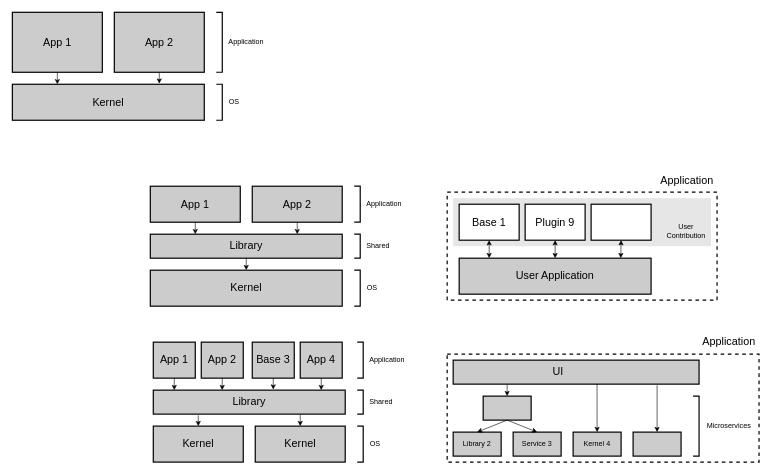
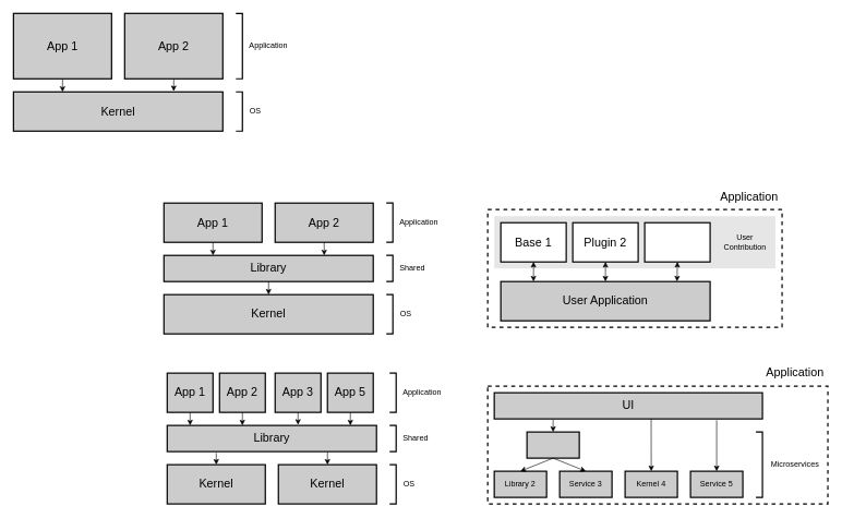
  <mxCell id="0" />
  <mxCell id="1" parent="0" />
  <mxCell id="2" value="" style="rounded=0;whiteSpace=wrap;html=1;strokeWidth=2;fillColor=none;dashed=1;" vertex="1" parent="1"><mxGeometry x="745" y="320" width="450" height="180" as="geometry" /></mxCell>
  <mxCell id="3" value="" style="rounded=0;whiteSpace=wrap;html=1;strokeWidth=1;fillColor=#E6E6E6;strokeColor=none;" vertex="1" parent="1"><mxGeometry x="755" y="330" width="430" height="80" as="geometry" /></mxCell>
  <mxCell id="4" value="" style="rounded=0;whiteSpace=wrap;html=1;fillColor=#CCCCCC;strokeWidth=2;" parent="1" vertex="1"><mxGeometry x="20" y="20" width="150" height="100" as="geometry" /></mxCell>
  <mxCell id="5" value="" style="strokeWidth=2;html=1;shape=mxgraph.flowchart.annotation_1;align=left;pointerEvents=1;fillColor=#CCCCCC;rotation=-180;" parent="1" vertex="1"><mxGeometry x="360" y="20" width="10" height="100" as="geometry" /></mxCell>
  <mxCell id="6" value="Application" style="text;html=1;strokeColor=none;fillColor=none;align=center;verticalAlign=middle;whiteSpace=wrap;rounded=0;" parent="1" vertex="1"><mxGeometry x="370" y="60" width="80" height="20" as="geometry" /></mxCell>
  <mxCell id="7" value="&lt;font style=&quot;font-size: 18px&quot;&gt;App 1&lt;/font&gt;" style="text;html=1;strokeColor=none;fillColor=none;align=center;verticalAlign=middle;whiteSpace=wrap;rounded=0;" vertex="1" parent="1"><mxGeometry x="55" y="60" width="80" height="20" as="geometry" /></mxCell>
  <mxCell id="8" value="" style="rounded=0;whiteSpace=wrap;html=1;fillColor=#CCCCCC;strokeWidth=2;" vertex="1" parent="1"><mxGeometry x="190" y="20" width="150" height="100" as="geometry" /></mxCell>
  <mxCell id="9" value="&lt;font style=&quot;font-size: 18px&quot;&gt;App 2&lt;/font&gt;" style="text;html=1;strokeColor=none;fillColor=none;align=center;verticalAlign=middle;whiteSpace=wrap;rounded=0;" vertex="1" parent="1"><mxGeometry x="225" y="60" width="80" height="20" as="geometry" /></mxCell>
  <mxCell id="10" value="" style="rounded=0;whiteSpace=wrap;html=1;strokeWidth=2;fillColor=#CCCCCC;" vertex="1" parent="1"><mxGeometry x="20" y="140" width="320" height="60" as="geometry" /></mxCell>
  <mxCell id="11" value="" style="strokeWidth=2;html=1;shape=mxgraph.flowchart.annotation_1;align=left;pointerEvents=1;fillColor=#CCCCCC;rotation=-180;" vertex="1" parent="1"><mxGeometry x="360" y="140" width="10" height="60" as="geometry" /></mxCell>
  <mxCell id="12" value="&lt;font style=&quot;font-size: 18px&quot;&gt;Kernel&lt;/font&gt;" style="text;html=1;strokeColor=none;fillColor=none;align=center;verticalAlign=middle;whiteSpace=wrap;rounded=0;" vertex="1" parent="1"><mxGeometry x="140" y="160" width="80" height="20" as="geometry" /></mxCell>
  <mxCell id="13" value="OS" style="text;html=1;strokeColor=none;fillColor=none;align=center;verticalAlign=middle;whiteSpace=wrap;rounded=0;" vertex="1" parent="1"><mxGeometry x="370" y="160" width="40" height="20" as="geometry" /></mxCell>
  <mxCell id="14" value="" style="rounded=0;whiteSpace=wrap;html=1;fillColor=#CCCCCC;strokeWidth=2;" vertex="1" parent="1"><mxGeometry x="250" y="310" width="150" height="60" as="geometry" /></mxCell>
  <mxCell id="15" value="" style="strokeWidth=2;html=1;shape=mxgraph.flowchart.annotation_1;align=left;pointerEvents=1;fillColor=#CCCCCC;rotation=-180;" vertex="1" parent="1"><mxGeometry x="590" y="310" width="10" height="60" as="geometry" /></mxCell>
  <mxCell id="16" value="Application" style="text;html=1;strokeColor=none;fillColor=none;align=center;verticalAlign=middle;whiteSpace=wrap;rounded=0;" vertex="1" parent="1"><mxGeometry x="600" y="330" width="80" height="20" as="geometry" /></mxCell>
  <mxCell id="17" value="&lt;font style=&quot;font-size: 18px&quot;&gt;App 1&lt;/font&gt;" style="text;html=1;strokeColor=none;fillColor=none;align=center;verticalAlign=middle;whiteSpace=wrap;rounded=0;" vertex="1" parent="1"><mxGeometry x="285" y="330" width="80" height="20" as="geometry" /></mxCell>
  <mxCell id="18" value="" style="rounded=0;whiteSpace=wrap;html=1;fillColor=#CCCCCC;strokeWidth=2;" vertex="1" parent="1"><mxGeometry x="420" y="310" width="150" height="60" as="geometry" /></mxCell>
  <mxCell id="19" value="&lt;font style=&quot;font-size: 18px&quot;&gt;App 2&lt;/font&gt;" style="text;html=1;strokeColor=none;fillColor=none;align=center;verticalAlign=middle;whiteSpace=wrap;rounded=0;" vertex="1" parent="1"><mxGeometry x="455" y="330" width="80" height="20" as="geometry" /></mxCell>
  <mxCell id="20" value="" style="rounded=0;whiteSpace=wrap;html=1;strokeWidth=2;fillColor=#CCCCCC;" vertex="1" parent="1"><mxGeometry x="250" y="450" width="320" height="60" as="geometry" /></mxCell>
  <mxCell id="21" value="" style="strokeWidth=2;html=1;shape=mxgraph.flowchart.annotation_1;align=left;pointerEvents=1;fillColor=#CCCCCC;rotation=-180;" vertex="1" parent="1"><mxGeometry x="590" y="450" width="10" height="60" as="geometry" /></mxCell>
  <mxCell id="22" value="&lt;font style=&quot;font-size: 18px&quot;&gt;Kernel&lt;/font&gt;" style="text;html=1;strokeColor=none;fillColor=none;align=center;verticalAlign=middle;whiteSpace=wrap;rounded=0;" vertex="1" parent="1"><mxGeometry x="370" y="470" width="80" height="20" as="geometry" /></mxCell>
  <mxCell id="23" value="OS" style="text;html=1;strokeColor=none;fillColor=none;align=center;verticalAlign=middle;whiteSpace=wrap;rounded=0;" vertex="1" parent="1"><mxGeometry x="600" y="470" width="40" height="20" as="geometry" /></mxCell>
  <mxCell id="24" value="" style="rounded=0;whiteSpace=wrap;html=1;strokeWidth=2;fillColor=#CCCCCC;" vertex="1" parent="1"><mxGeometry x="250" y="390" width="320" height="40" as="geometry" /></mxCell>
  <mxCell id="25" value="" style="strokeWidth=2;html=1;shape=mxgraph.flowchart.annotation_1;align=left;pointerEvents=1;fillColor=#CCCCCC;rotation=-180;" vertex="1" parent="1"><mxGeometry x="590" y="390" width="10" height="40" as="geometry" /></mxCell>
  <mxCell id="26" value="&lt;font style=&quot;font-size: 18px&quot;&gt;Library&lt;/font&gt;" style="text;html=1;strokeColor=none;fillColor=none;align=center;verticalAlign=middle;whiteSpace=wrap;rounded=0;" vertex="1" parent="1"><mxGeometry x="330" y="400" width="160" height="20" as="geometry" /></mxCell>
  <mxCell id="27" value="" style="endArrow=classic;html=1;exitX=0.5;exitY=1;exitDx=0;exitDy=0;" edge="1" parent="1" source="4"><mxGeometry width="50" height="50" relative="1" as="geometry"><mxPoint x="20" y="570" as="sourcePoint" /><mxPoint x="95" y="140" as="targetPoint" /></mxGeometry></mxCell>
  <mxCell id="28" value="" style="endArrow=classic;html=1;exitX=0.5;exitY=1;exitDx=0;exitDy=0;" edge="1" parent="1" source="8"><mxGeometry width="50" height="50" relative="1" as="geometry"><mxPoint x="20" y="570" as="sourcePoint" /><mxPoint x="265" y="139" as="targetPoint" /></mxGeometry></mxCell>
  <mxCell id="29" value="Shared" style="text;html=1;strokeColor=none;fillColor=none;align=center;verticalAlign=middle;whiteSpace=wrap;rounded=0;" vertex="1" parent="1"><mxGeometry x="600" y="400" width="60" height="20" as="geometry" /></mxCell>
  <mxCell id="30" value="" style="endArrow=classic;html=1;exitX=0.5;exitY=1;exitDx=0;exitDy=0;" edge="1" parent="1" source="14"><mxGeometry width="50" height="50" relative="1" as="geometry"><mxPoint x="250" y="600" as="sourcePoint" /><mxPoint x="325" y="390" as="targetPoint" /></mxGeometry></mxCell>
  <mxCell id="31" value="" style="endArrow=classic;html=1;exitX=0.5;exitY=1;exitDx=0;exitDy=0;" edge="1" parent="1" source="18"><mxGeometry width="50" height="50" relative="1" as="geometry"><mxPoint x="335" y="380" as="sourcePoint" /><mxPoint x="495" y="390" as="targetPoint" /></mxGeometry></mxCell>
  <mxCell id="32" value="" style="endArrow=classic;html=1;exitX=0.5;exitY=1;exitDx=0;exitDy=0;entryX=0.5;entryY=0;entryDx=0;entryDy=0;" edge="1" parent="1" source="24" target="20"><mxGeometry width="50" height="50" relative="1" as="geometry"><mxPoint x="250" y="600" as="sourcePoint" /><mxPoint x="300" y="550" as="targetPoint" /></mxGeometry></mxCell>
  <mxCell id="33" value="" style="rounded=0;whiteSpace=wrap;html=1;fillColor=#ffffff;strokeWidth=2;" vertex="1" parent="1"><mxGeometry x="765" y="340" width="100" height="60" as="geometry" /></mxCell>
  <mxCell id="34" value="&lt;font style=&quot;font-size: 18px&quot;&gt;Base 1&lt;/font&gt;" style="text;html=1;strokeColor=none;fillColor=none;align=center;verticalAlign=middle;whiteSpace=wrap;rounded=0;" vertex="1" parent="1"><mxGeometry x="775" y="360" width="80" height="20" as="geometry" /></mxCell>
  <mxCell id="35" value="" style="rounded=0;whiteSpace=wrap;html=1;fillColor=#FFFFFF;strokeWidth=2;" vertex="1" parent="1"><mxGeometry x="875" y="340" width="100" height="60" as="geometry" /></mxCell>
- <mxCell id="36" value="&lt;font style=&quot;font-size: 18px&quot;&gt;Plugin 9&lt;/font&gt;" style="text;html=1;strokeColor=none;fillColor=none;align=center;verticalAlign=middle;whiteSpace=wrap;rounded=0;" vertex="1" parent="1"><mxGeometry x="885" y="360" width="80" height="20" as="geometry" /></mxCell>
+ <mxCell id="36" value="&lt;font style=&quot;font-size: 18px&quot;&gt;Plugin 2&lt;/font&gt;" style="text;html=1;strokeColor=none;fillColor=none;align=center;verticalAlign=middle;whiteSpace=wrap;rounded=0;" vertex="1" parent="1"><mxGeometry x="885" y="360" width="80" height="20" as="geometry" /></mxCell>
  <mxCell id="37" value="" style="rounded=0;whiteSpace=wrap;html=1;strokeWidth=2;fillColor=#CCCCCC;" vertex="1" parent="1"><mxGeometry x="765" y="430" width="320" height="60" as="geometry" /></mxCell>
  <mxCell id="38" value="&lt;font style=&quot;font-size: 18px&quot;&gt;User Application&lt;/font&gt;" style="text;html=1;strokeColor=none;fillColor=none;align=center;verticalAlign=middle;whiteSpace=wrap;rounded=0;" vertex="1" parent="1"><mxGeometry x="845" y="450" width="160" height="20" as="geometry" /></mxCell>
  <mxCell id="39" value="" style="rounded=0;whiteSpace=wrap;html=1;fillColor=#FFFFFF;strokeWidth=2;" vertex="1" parent="1"><mxGeometry x="985" y="340" width="100" height="60" as="geometry" /></mxCell>
  <mxCell id="40" value="" style="endArrow=classic;startArrow=classic;html=1;entryX=0.5;entryY=1;entryDx=0;entryDy=0;" edge="1" parent="1" target="33"><mxGeometry width="50" height="50" relative="1" as="geometry"><mxPoint x="815" y="430" as="sourcePoint" /><mxPoint x="805" y="510" as="targetPoint" /></mxGeometry></mxCell>
  <mxCell id="41" value="" style="endArrow=classic;startArrow=classic;html=1;entryX=0.5;entryY=1;entryDx=0;entryDy=0;exitX=0.5;exitY=0;exitDx=0;exitDy=0;" edge="1" parent="1" source="37" target="35"><mxGeometry width="50" height="50" relative="1" as="geometry"><mxPoint x="755" y="560" as="sourcePoint" /><mxPoint x="805" y="510" as="targetPoint" /></mxGeometry></mxCell>
  <mxCell id="42" value="" style="endArrow=classic;startArrow=classic;html=1;entryX=0.5;entryY=1;entryDx=0;entryDy=0;exitX=0.842;exitY=-0.002;exitDx=0;exitDy=0;exitPerimeter=0;" edge="1" parent="1" source="37" target="39"><mxGeometry width="50" height="50" relative="1" as="geometry"><mxPoint x="755" y="560" as="sourcePoint" /><mxPoint x="805" y="510" as="targetPoint" /></mxGeometry></mxCell>
- <mxCell id="43" value="User Contribution" style="text;html=1;strokeColor=none;fillColor=none;align=center;verticalAlign=middle;whiteSpace=wrap;rounded=0;dashed=1;" vertex="1" parent="1"><mxGeometry x="1105" y="375" width="77" height="20" as="geometry" /></mxCell>
+ <mxCell id="43" value="User Contribution" style="text;html=1;strokeColor=none;fillColor=none;align=center;verticalAlign=middle;whiteSpace=wrap;rounded=0;dashed=1;" vertex="1" parent="1"><mxGeometry x="1100" y="360" width="77" height="20" as="geometry" /></mxCell>
  <mxCell id="44" value="" style="rounded=0;whiteSpace=wrap;html=1;fillColor=#CCCCCC;strokeWidth=2;" vertex="1" parent="1"><mxGeometry x="255" y="570" width="70" height="60" as="geometry" /></mxCell>
  <mxCell id="45" value="" style="strokeWidth=2;html=1;shape=mxgraph.flowchart.annotation_1;align=left;pointerEvents=1;fillColor=#CCCCCC;rotation=-180;" vertex="1" parent="1"><mxGeometry x="595" y="570" width="10" height="60" as="geometry" /></mxCell>
  <mxCell id="46" value="Application" style="text;html=1;strokeColor=none;fillColor=none;align=center;verticalAlign=middle;whiteSpace=wrap;rounded=0;" vertex="1" parent="1"><mxGeometry x="605" y="590" width="80" height="20" as="geometry" /></mxCell>
  <mxCell id="47" value="&lt;font style=&quot;font-size: 18px&quot;&gt;App 1&lt;/font&gt;" style="text;html=1;strokeColor=none;fillColor=none;align=center;verticalAlign=middle;whiteSpace=wrap;rounded=0;" vertex="1" parent="1"><mxGeometry x="250" y="590" width="80" height="20" as="geometry" /></mxCell>
  <mxCell id="48" value="" style="rounded=0;whiteSpace=wrap;html=1;strokeWidth=2;fillColor=#CCCCCC;" vertex="1" parent="1"><mxGeometry x="255" y="710" width="150" height="60" as="geometry" /></mxCell>
  <mxCell id="49" value="" style="strokeWidth=2;html=1;shape=mxgraph.flowchart.annotation_1;align=left;pointerEvents=1;fillColor=#CCCCCC;rotation=-180;" vertex="1" parent="1"><mxGeometry x="595" y="710" width="10" height="60" as="geometry" /></mxCell>
  <mxCell id="50" value="&lt;font style=&quot;font-size: 18px&quot;&gt;Kernel&lt;/font&gt;" style="text;html=1;strokeColor=none;fillColor=none;align=center;verticalAlign=middle;whiteSpace=wrap;rounded=0;" vertex="1" parent="1"><mxGeometry x="290" y="730" width="80" height="20" as="geometry" /></mxCell>
  <mxCell id="51" value="OS" style="text;html=1;strokeColor=none;fillColor=none;align=center;verticalAlign=middle;whiteSpace=wrap;rounded=0;" vertex="1" parent="1"><mxGeometry x="605" y="730" width="40" height="20" as="geometry" /></mxCell>
  <mxCell id="52" value="" style="rounded=0;whiteSpace=wrap;html=1;strokeWidth=2;fillColor=#CCCCCC;" vertex="1" parent="1"><mxGeometry x="255" y="650" width="320" height="40" as="geometry" /></mxCell>
  <mxCell id="53" value="" style="strokeWidth=2;html=1;shape=mxgraph.flowchart.annotation_1;align=left;pointerEvents=1;fillColor=#CCCCCC;rotation=-180;" vertex="1" parent="1"><mxGeometry x="595" y="650" width="10" height="40" as="geometry" /></mxCell>
  <mxCell id="54" value="&lt;font style=&quot;font-size: 18px&quot;&gt;Library&lt;/font&gt;" style="text;html=1;strokeColor=none;fillColor=none;align=center;verticalAlign=middle;whiteSpace=wrap;rounded=0;" vertex="1" parent="1"><mxGeometry x="335" y="660" width="160" height="20" as="geometry" /></mxCell>
  <mxCell id="55" value="Shared" style="text;html=1;strokeColor=none;fillColor=none;align=center;verticalAlign=middle;whiteSpace=wrap;rounded=0;" vertex="1" parent="1"><mxGeometry x="605" y="660" width="60" height="20" as="geometry" /></mxCell>
  <mxCell id="56" value="" style="rounded=0;whiteSpace=wrap;html=1;strokeWidth=2;fillColor=#CCCCCC;" vertex="1" parent="1"><mxGeometry x="425" y="710" width="150" height="60" as="geometry" /></mxCell>
  <mxCell id="57" value="&lt;font style=&quot;font-size: 18px&quot;&gt;Kernel&lt;/font&gt;" style="text;html=1;strokeColor=none;fillColor=none;align=center;verticalAlign=middle;whiteSpace=wrap;rounded=0;" vertex="1" parent="1"><mxGeometry x="460" y="730" width="80" height="20" as="geometry" /></mxCell>
  <mxCell id="58" value="" style="rounded=0;whiteSpace=wrap;html=1;fillColor=#CCCCCC;strokeWidth=2;" vertex="1" parent="1"><mxGeometry x="335" y="570" width="70" height="60" as="geometry" /></mxCell>
  <mxCell id="59" value="&lt;font style=&quot;font-size: 18px&quot;&gt;App 2&lt;/font&gt;" style="text;html=1;strokeColor=none;fillColor=none;align=center;verticalAlign=middle;whiteSpace=wrap;rounded=0;" vertex="1" parent="1"><mxGeometry x="330" y="590" width="80" height="20" as="geometry" /></mxCell>
  <mxCell id="60" value="" style="rounded=0;whiteSpace=wrap;html=1;fillColor=#CCCCCC;strokeWidth=2;" vertex="1" parent="1"><mxGeometry x="420" y="570" width="70" height="60" as="geometry" /></mxCell>
- <mxCell id="61" value="&lt;font style=&quot;font-size: 18px&quot;&gt;Base 3&lt;/font&gt;" style="text;html=1;strokeColor=none;fillColor=none;align=center;verticalAlign=middle;whiteSpace=wrap;rounded=0;" vertex="1" parent="1"><mxGeometry x="415" y="590" width="80" height="20" as="geometry" /></mxCell>
+ <mxCell id="61" value="&lt;font style=&quot;font-size: 18px&quot;&gt;App 3&lt;/font&gt;" style="text;html=1;strokeColor=none;fillColor=none;align=center;verticalAlign=middle;whiteSpace=wrap;rounded=0;" vertex="1" parent="1"><mxGeometry x="415" y="590" width="80" height="20" as="geometry" /></mxCell>
  <mxCell id="62" value="" style="rounded=0;whiteSpace=wrap;html=1;fillColor=#CCCCCC;strokeWidth=2;" vertex="1" parent="1"><mxGeometry x="500" y="570" width="70" height="60" as="geometry" /></mxCell>
- <mxCell id="63" value="&lt;font style=&quot;font-size: 18px&quot;&gt;App 4&lt;/font&gt;" style="text;html=1;strokeColor=none;fillColor=none;align=center;verticalAlign=middle;whiteSpace=wrap;rounded=0;" vertex="1" parent="1"><mxGeometry x="495" y="590" width="80" height="20" as="geometry" /></mxCell>
+ <mxCell id="63" value="&lt;font style=&quot;font-size: 18px&quot;&gt;App 5&lt;/font&gt;" style="text;html=1;strokeColor=none;fillColor=none;align=center;verticalAlign=middle;whiteSpace=wrap;rounded=0;" vertex="1" parent="1"><mxGeometry x="495" y="590" width="80" height="20" as="geometry" /></mxCell>
  <mxCell id="64" value="" style="endArrow=classic;html=1;exitX=0.5;exitY=1;exitDx=0;exitDy=0;" edge="1" parent="1" source="44"><mxGeometry width="50" height="50" relative="1" as="geometry"><mxPoint x="250" y="840" as="sourcePoint" /><mxPoint x="290" y="650" as="targetPoint" /></mxGeometry></mxCell>
  <mxCell id="65" value="" style="endArrow=classic;html=1;exitX=0.5;exitY=1;exitDx=0;exitDy=0;entryX=0.359;entryY=0;entryDx=0;entryDy=0;entryPerimeter=0;" edge="1" parent="1" source="58" target="52"><mxGeometry width="50" height="50" relative="1" as="geometry"><mxPoint x="250" y="840" as="sourcePoint" /><mxPoint x="410" y="640" as="targetPoint" /></mxGeometry></mxCell>
  <mxCell id="66" value="" style="endArrow=classic;html=1;exitX=0.5;exitY=1;exitDx=0;exitDy=0;" edge="1" parent="1" source="60"><mxGeometry width="50" height="50" relative="1" as="geometry"><mxPoint x="250" y="840" as="sourcePoint" /><mxPoint x="455" y="649" as="targetPoint" /></mxGeometry></mxCell>
  <mxCell id="67" value="" style="endArrow=classic;html=1;exitX=0.5;exitY=1;exitDx=0;exitDy=0;entryX=0.875;entryY=0;entryDx=0;entryDy=0;entryPerimeter=0;" edge="1" parent="1" source="62" target="52"><mxGeometry width="50" height="50" relative="1" as="geometry"><mxPoint x="250" y="840" as="sourcePoint" /><mxPoint x="560" y="640" as="targetPoint" /></mxGeometry></mxCell>
  <mxCell id="68" value="" style="endArrow=classic;html=1;entryX=0.5;entryY=0;entryDx=0;entryDy=0;" edge="1" parent="1" target="48"><mxGeometry width="50" height="50" relative="1" as="geometry"><mxPoint x="330" y="692" as="sourcePoint" /><mxPoint x="300" y="790" as="targetPoint" /></mxGeometry></mxCell>
  <mxCell id="69" value="" style="endArrow=classic;html=1;entryX=0.5;entryY=0;entryDx=0;entryDy=0;" edge="1" parent="1" target="56"><mxGeometry width="50" height="50" relative="1" as="geometry"><mxPoint x="500" y="691" as="sourcePoint" /><mxPoint x="300" y="790" as="targetPoint" /></mxGeometry></mxCell>
  <mxCell id="70" value="" style="rounded=0;whiteSpace=wrap;html=1;strokeWidth=2;fillColor=none;dashed=1;" vertex="1" parent="1"><mxGeometry x="745" y="590" width="520" height="180" as="geometry" /></mxCell>
  <mxCell id="71" value="" style="rounded=0;whiteSpace=wrap;html=1;fillColor=#CCCCCC;strokeWidth=2;" vertex="1" parent="1"><mxGeometry x="805" y="660" width="80" height="40" as="geometry" /></mxCell>
  <mxCell id="72" value="" style="rounded=0;whiteSpace=wrap;html=1;fillColor=#CCCCCC;strokeWidth=2;" vertex="1" parent="1"><mxGeometry x="755" y="720" width="80" height="40" as="geometry" /></mxCell>
  <mxCell id="73" value="" style="rounded=0;whiteSpace=wrap;html=1;strokeWidth=2;fillColor=#CCCCCC;" vertex="1" parent="1"><mxGeometry x="755" y="600" width="410" height="40" as="geometry" /></mxCell>
- <mxCell id="74" value="&lt;font style=&quot;font-size: 18px&quot;&gt;UI&lt;/font&gt;" style="text;html=1;strokeColor=none;fillColor=none;align=center;verticalAlign=middle;whiteSpace=wrap;rounded=0;" vertex="1" parent="1"><mxGeometry x="850" y="610" width="160" height="20" as="geometry" /></mxCell>
+ <mxCell id="74" value="&lt;font style=&quot;font-size: 18px&quot;&gt;UI&lt;/font&gt;" style="text;html=1;strokeColor=none;fillColor=none;align=center;verticalAlign=middle;whiteSpace=wrap;rounded=0;" vertex="1" parent="1"><mxGeometry x="880" y="610" width="160" height="20" as="geometry" /></mxCell>
  <mxCell id="75" value="" style="rounded=0;whiteSpace=wrap;html=1;fillColor=#CCCCCC;strokeWidth=2;" vertex="1" parent="1"><mxGeometry x="855" y="720" width="80" height="40" as="geometry" /></mxCell>
  <mxCell id="76" value="" style="rounded=0;whiteSpace=wrap;html=1;fillColor=#CCCCCC;strokeWidth=2;" vertex="1" parent="1"><mxGeometry x="955" y="720" width="80" height="40" as="geometry" /></mxCell>
  <mxCell id="77" value="" style="rounded=0;whiteSpace=wrap;html=1;fillColor=#CCCCCC;strokeWidth=2;" vertex="1" parent="1"><mxGeometry x="1055" y="720" width="80" height="40" as="geometry" /></mxCell>
  <mxCell id="78" value="Library 2" style="text;html=1;strokeColor=none;fillColor=none;align=center;verticalAlign=middle;whiteSpace=wrap;rounded=0;dashed=1;" vertex="1" parent="1"><mxGeometry x="755" y="730" width="80" height="20" as="geometry" /></mxCell>
  <mxCell id="79" value="Service 3" style="text;html=1;strokeColor=none;fillColor=none;align=center;verticalAlign=middle;whiteSpace=wrap;rounded=0;dashed=1;" vertex="1" parent="1"><mxGeometry x="855" y="730" width="80" height="20" as="geometry" /></mxCell>
  <mxCell id="80" value="Kernel 4" style="text;html=1;strokeColor=none;fillColor=none;align=center;verticalAlign=middle;whiteSpace=wrap;rounded=0;dashed=1;" vertex="1" parent="1"><mxGeometry x="955" y="730" width="80" height="20" as="geometry" /></mxCell>
+ <mxCell id="81" value="Service 5" style="text;html=1;strokeColor=none;fillColor=none;align=center;verticalAlign=middle;whiteSpace=wrap;rounded=0;dashed=1;" vertex="1" parent="1"><mxGeometry x="1055" y="730" width="80" height="20" as="geometry" /></mxCell>
  <mxCell id="82" value="&lt;font style=&quot;font-size: 18px&quot;&gt;Application&lt;/font&gt;" style="text;html=1;strokeColor=none;fillColor=none;align=center;verticalAlign=middle;whiteSpace=wrap;rounded=0;" vertex="1" parent="1"><mxGeometry x="1165" y="560" width="100" height="20" as="geometry" /></mxCell>
  <mxCell id="83" value="" style="strokeWidth=2;html=1;shape=mxgraph.flowchart.annotation_1;align=left;pointerEvents=1;fillColor=#CCCCCC;rotation=-180;" vertex="1" parent="1"><mxGeometry x="1155" y="660" width="10" height="100" as="geometry" /></mxCell>
  <mxCell id="84" value="Microservices" style="text;html=1;strokeColor=none;fillColor=none;align=center;verticalAlign=middle;whiteSpace=wrap;rounded=0;" vertex="1" parent="1"><mxGeometry x="1195" y="700" width="40" height="20" as="geometry" /></mxCell>
  <mxCell id="85" value="" style="endArrow=classic;html=1;exitX=0.5;exitY=1;exitDx=0;exitDy=0;entryX=0.5;entryY=0;entryDx=0;entryDy=0;" edge="1" parent="1" source="71" target="72"><mxGeometry width="50" height="50" relative="1" as="geometry"><mxPoint x="745" y="840" as="sourcePoint" /><mxPoint x="795" y="790" as="targetPoint" /></mxGeometry></mxCell>
  <mxCell id="86" value="" style="endArrow=classic;html=1;exitX=0.5;exitY=1;exitDx=0;exitDy=0;entryX=0.5;entryY=0;entryDx=0;entryDy=0;" edge="1" parent="1" source="71" target="75"><mxGeometry width="50" height="50" relative="1" as="geometry"><mxPoint x="745" y="840" as="sourcePoint" /><mxPoint x="795" y="790" as="targetPoint" /></mxGeometry></mxCell>
  <mxCell id="87" value="" style="endArrow=classic;html=1;entryX=0.5;entryY=0;entryDx=0;entryDy=0;" edge="1" parent="1" target="71"><mxGeometry width="50" height="50" relative="1" as="geometry"><mxPoint x="845" y="641" as="sourcePoint" /><mxPoint x="795" y="790" as="targetPoint" /></mxGeometry></mxCell>
  <mxCell id="88" value="" style="endArrow=classic;html=1;entryX=0.5;entryY=0;entryDx=0;entryDy=0;exitX=0.585;exitY=0.995;exitDx=0;exitDy=0;exitPerimeter=0;" edge="1" parent="1" source="73" target="76"><mxGeometry width="50" height="50" relative="1" as="geometry"><mxPoint x="745" y="840" as="sourcePoint" /><mxPoint x="795" y="790" as="targetPoint" /></mxGeometry></mxCell>
  <mxCell id="89" value="" style="endArrow=classic;html=1;entryX=0.5;entryY=0;entryDx=0;entryDy=0;" edge="1" parent="1" target="77"><mxGeometry width="50" height="50" relative="1" as="geometry"><mxPoint x="1095" y="642" as="sourcePoint" /><mxPoint x="795" y="790" as="targetPoint" /></mxGeometry></mxCell>
  <mxCell id="90" value="&lt;font style=&quot;font-size: 18px&quot;&gt;Application&lt;/font&gt;" style="text;html=1;strokeColor=none;fillColor=none;align=center;verticalAlign=middle;whiteSpace=wrap;rounded=0;" vertex="1" parent="1"><mxGeometry x="1095" y="290" width="100" height="20" as="geometry" /></mxCell>
